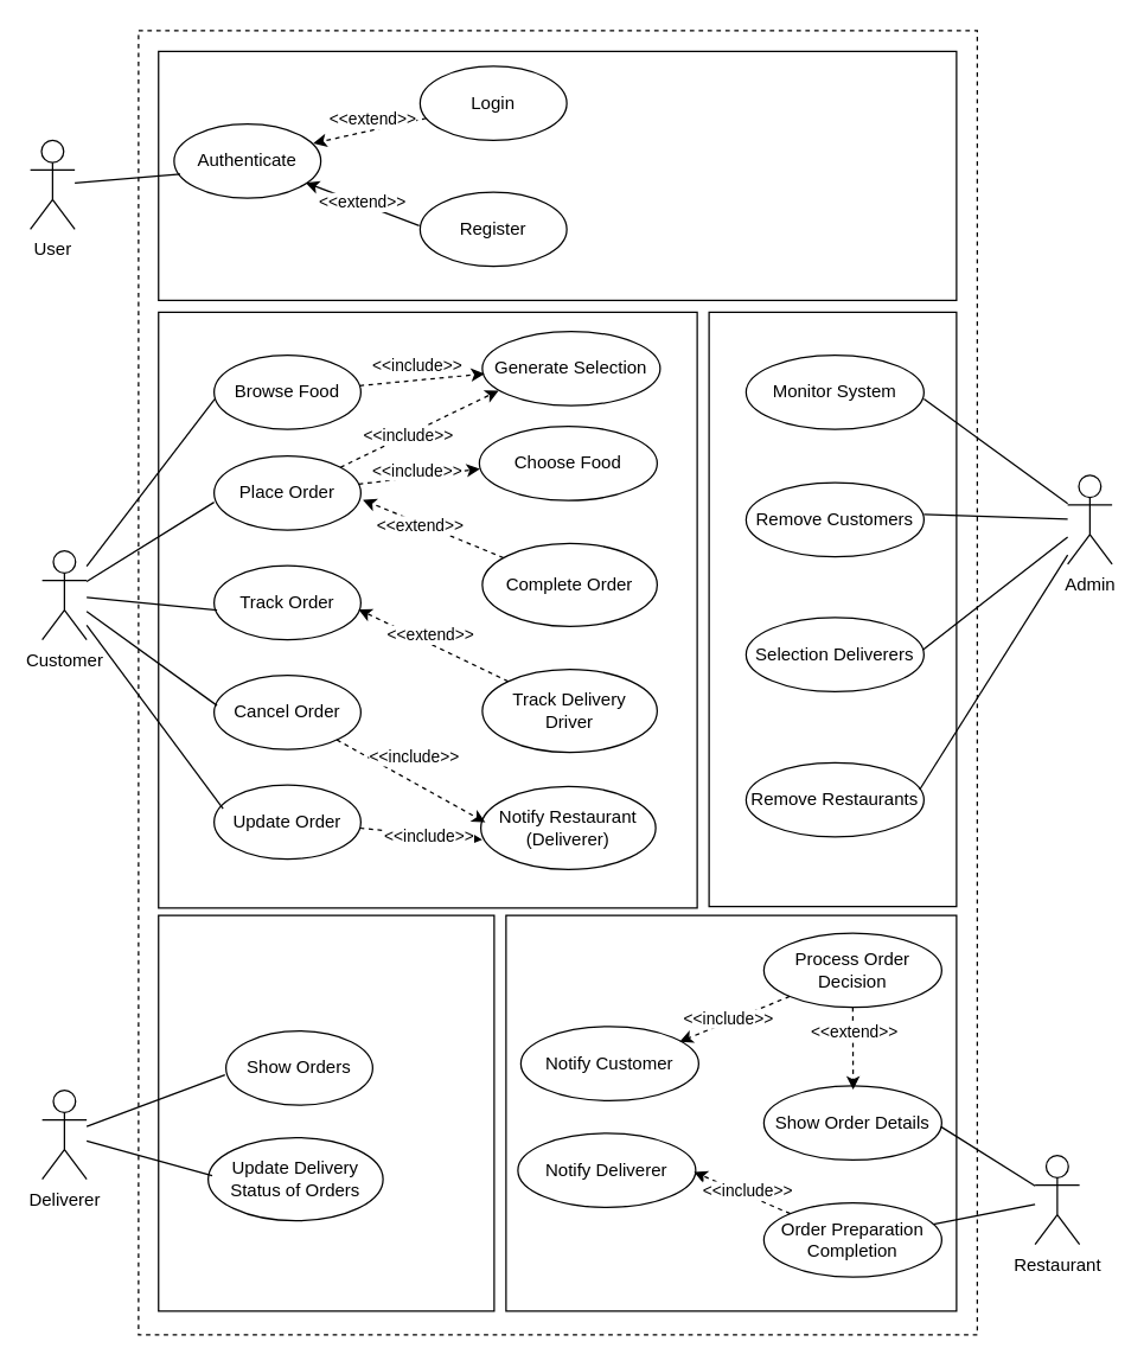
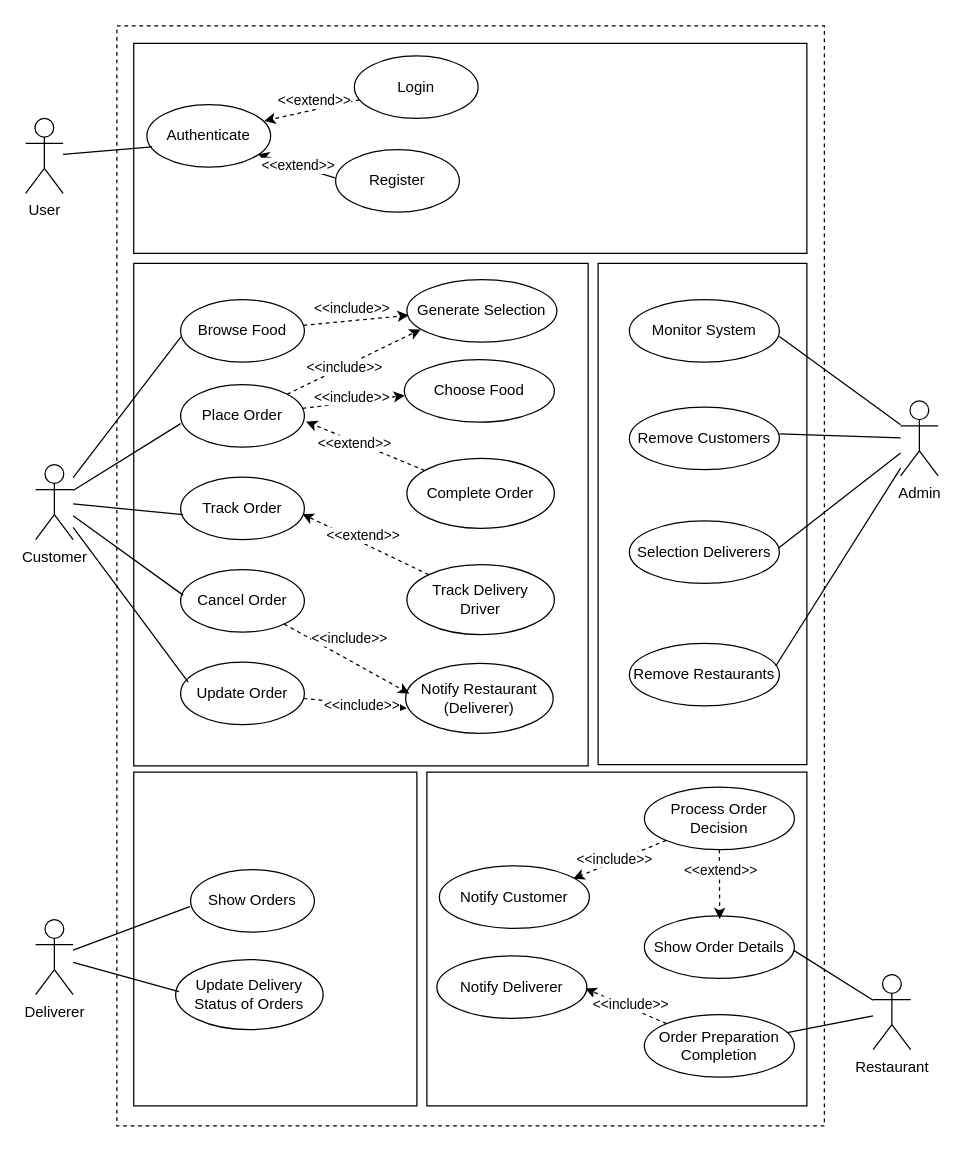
  <mxCell id="0" />
  <mxCell id="1" parent="0" />
  <mxCell id="2" value="" style="rounded=0;whiteSpace=wrap;html=1;dashed=1;" vertex="1" parent="1"><mxGeometry x="93" y="20" width="566" height="880" as="geometry" /></mxCell>
  <mxCell id="3" value="" style="rounded=0;whiteSpace=wrap;html=1;" vertex="1" parent="1"><mxGeometry x="341" y="617" width="304" height="267" as="geometry" /></mxCell>
  <mxCell id="4" value="" style="rounded=0;whiteSpace=wrap;html=1;" vertex="1" parent="1"><mxGeometry x="106.5" y="617" width="226.5" height="267" as="geometry" /></mxCell>
  <mxCell id="5" value="" style="rounded=0;whiteSpace=wrap;html=1;" vertex="1" parent="1"><mxGeometry x="478" y="210" width="167" height="401" as="geometry" /></mxCell>
  <mxCell id="6" value="" style="rounded=0;whiteSpace=wrap;html=1;" vertex="1" parent="1"><mxGeometry x="106.5" y="210" width="363.5" height="402" as="geometry" /></mxCell>
  <mxCell id="7" value="" style="rounded=0;whiteSpace=wrap;html=1;" vertex="1" parent="1"><mxGeometry x="106.5" y="34" width="538.5" height="168" as="geometry" /></mxCell>
  <mxCell id="8" value="&lt;div&gt;User&lt;/div&gt;&lt;div&gt;&lt;br&gt;&lt;/div&gt;" style="shape=umlActor;verticalLabelPosition=bottom;verticalAlign=top;html=1;outlineConnect=0;" vertex="1" parent="1"><mxGeometry x="20" y="94" width="30" height="60" as="geometry" /></mxCell>
  <mxCell id="9" value="Customer" style="shape=umlActor;verticalLabelPosition=bottom;verticalAlign=top;html=1;outlineConnect=0;" vertex="1" parent="1"><mxGeometry x="28" y="371" width="30" height="60" as="geometry" /></mxCell>
  <mxCell id="10" value="Deliverer" style="shape=umlActor;verticalLabelPosition=bottom;verticalAlign=top;html=1;outlineConnect=0;" vertex="1" parent="1"><mxGeometry x="28" y="735" width="30" height="60" as="geometry" /></mxCell>
  <mxCell id="11" style="rounded=0;orthogonalLoop=1;jettySize=auto;html=1;endArrow=none;endFill=0;" edge="1" parent="1" source="12" target="36"><mxGeometry relative="1" as="geometry" /></mxCell>
  <mxCell id="12" value="Restaurant" style="shape=umlActor;verticalLabelPosition=bottom;verticalAlign=top;html=1;outlineConnect=0;" vertex="1" parent="1"><mxGeometry x="698" y="779" width="30" height="60" as="geometry" /></mxCell>
  <mxCell id="13" value="Admin" style="shape=umlActor;verticalLabelPosition=bottom;verticalAlign=top;html=1;outlineConnect=0;" vertex="1" parent="1"><mxGeometry x="720" y="320" width="30" height="60" as="geometry" /></mxCell>
  <mxCell id="14" value="Authenticate" style="ellipse;whiteSpace=wrap;html=1;" vertex="1" parent="1"><mxGeometry x="117" y="83" width="99" height="50" as="geometry" /></mxCell>
  <mxCell id="15" value="&lt;div&gt;Login&lt;/div&gt;" style="ellipse;whiteSpace=wrap;html=1;" vertex="1" parent="1"><mxGeometry x="283" y="44" width="99" height="50" as="geometry" /></mxCell>
- <mxCell id="16" value="Register" style="ellipse;whiteSpace=wrap;html=1;" vertex="1" parent="1"><mxGeometry x="283" y="129" width="99" height="50" as="geometry" /></mxCell>
+ <mxCell id="16" value="Register" style="ellipse;whiteSpace=wrap;html=1;" vertex="1" parent="1"><mxGeometry x="268" y="119" width="99" height="50" as="geometry" /></mxCell>
  <mxCell id="17" value="Browse Food" style="ellipse;whiteSpace=wrap;html=1;" vertex="1" parent="1"><mxGeometry x="144" y="239" width="99" height="50" as="geometry" /></mxCell>
  <mxCell id="18" value="&lt;div&gt;Choose Food&lt;/div&gt;" style="ellipse;whiteSpace=wrap;html=1;" vertex="1" parent="1"><mxGeometry x="323" y="287" width="120" height="50" as="geometry" /></mxCell>
  <mxCell id="19" value="Place Order" style="ellipse;whiteSpace=wrap;html=1;" vertex="1" parent="1"><mxGeometry x="144" y="307" width="99" height="50" as="geometry" /></mxCell>
  <mxCell id="20" value="Track Order" style="ellipse;whiteSpace=wrap;html=1;" vertex="1" parent="1"><mxGeometry x="144" y="381" width="99" height="50" as="geometry" /></mxCell>
  <mxCell id="21" value="Cancel Order" style="ellipse;whiteSpace=wrap;html=1;" vertex="1" parent="1"><mxGeometry x="144" y="455" width="99" height="50" as="geometry" /></mxCell>
  <mxCell id="22" value="Update Order" style="ellipse;whiteSpace=wrap;html=1;" vertex="1" parent="1"><mxGeometry x="144" y="529" width="99" height="50" as="geometry" /></mxCell>
  <mxCell id="23" value="&lt;div&gt;Notify Restaurant&lt;/div&gt;&lt;div&gt;(Deliverer)&lt;br&gt;&lt;/div&gt;" style="ellipse;whiteSpace=wrap;html=1;" vertex="1" parent="1"><mxGeometry x="324" y="530" width="118" height="56" as="geometry" /></mxCell>
  <mxCell id="24" value="&lt;div&gt;Track Delivery&lt;/div&gt;&lt;div&gt;Driver&lt;/div&gt;" style="ellipse;whiteSpace=wrap;html=1;" vertex="1" parent="1"><mxGeometry x="325" y="451" width="118" height="56" as="geometry" /></mxCell>
  <mxCell id="25" value="Complete Order" style="ellipse;whiteSpace=wrap;html=1;" vertex="1" parent="1"><mxGeometry x="325" y="366" width="118" height="56" as="geometry" /></mxCell>
  <mxCell id="26" value="Monitor System" style="ellipse;whiteSpace=wrap;html=1;" vertex="1" parent="1"><mxGeometry x="503" y="239" width="120" height="50" as="geometry" /></mxCell>
  <mxCell id="27" value="Remove Customers" style="ellipse;whiteSpace=wrap;html=1;" vertex="1" parent="1"><mxGeometry x="503" y="325" width="120" height="50" as="geometry" /></mxCell>
  <mxCell id="28" value="Selection Deliverers" style="ellipse;whiteSpace=wrap;html=1;" vertex="1" parent="1"><mxGeometry x="503" y="416" width="120" height="50" as="geometry" /></mxCell>
  <mxCell id="29" value="Remove Restaurants" style="ellipse;whiteSpace=wrap;html=1;" vertex="1" parent="1"><mxGeometry x="503" y="514" width="120" height="50" as="geometry" /></mxCell>
  <mxCell id="30" value="Show Orders" style="ellipse;whiteSpace=wrap;html=1;" vertex="1" parent="1"><mxGeometry x="152" y="695" width="99" height="50" as="geometry" /></mxCell>
  <mxCell id="31" value="&lt;div&gt;Update Delivery&lt;/div&gt;&lt;div&gt;Status of Orders&lt;br&gt;&lt;/div&gt;" style="ellipse;whiteSpace=wrap;html=1;" vertex="1" parent="1"><mxGeometry x="140" y="767" width="118" height="56" as="geometry" /></mxCell>
  <mxCell id="32" value="Notify Customer" style="ellipse;whiteSpace=wrap;html=1;" vertex="1" parent="1"><mxGeometry x="351" y="692" width="120" height="50" as="geometry" /></mxCell>
  <mxCell id="33" value="Notify Deliverer" style="ellipse;whiteSpace=wrap;html=1;" vertex="1" parent="1"><mxGeometry x="349" y="764" width="120" height="50" as="geometry" /></mxCell>
  <mxCell id="34" value="&lt;div&gt;Process Order&lt;/div&gt;&lt;div&gt;Decision&lt;br&gt;&lt;/div&gt;" style="ellipse;whiteSpace=wrap;html=1;" vertex="1" parent="1"><mxGeometry x="515" y="629" width="120" height="50" as="geometry" /></mxCell>
  <mxCell id="35" value="Show Order Details" style="ellipse;whiteSpace=wrap;html=1;" vertex="1" parent="1"><mxGeometry x="515" y="732" width="120" height="50" as="geometry" /></mxCell>
  <mxCell id="36" value="&lt;div&gt;Order Preparation&lt;/div&gt;&lt;div&gt;Completion&lt;br&gt;&lt;/div&gt;" style="ellipse;whiteSpace=wrap;html=1;" vertex="1" parent="1"><mxGeometry x="515" y="811" width="120" height="50" as="geometry" /></mxCell>
  <mxCell id="37" style="rounded=0;orthogonalLoop=1;jettySize=auto;html=1;entryX=0.949;entryY=0.26;entryDx=0;entryDy=0;entryPerimeter=0;dashed=1;" edge="1" parent="1" source="15" target="14"><mxGeometry relative="1" as="geometry" /></mxCell>
  <mxCell id="38" value="&amp;lt;&amp;lt;extend&amp;gt;&amp;gt;" style="edgeLabel;html=1;align=center;verticalAlign=middle;resizable=0;points=[];" vertex="1" connectable="0" parent="37"><mxGeometry x="0.273" relative="1" as="geometry"><mxPoint x="12" y="-10" as="offset" /></mxGeometry></mxCell>
  <mxCell id="39" style="rounded=0;orthogonalLoop=1;jettySize=auto;html=1;entryX=0.897;entryY=0.792;entryDx=0;entryDy=0;entryPerimeter=0;exitX=-0.006;exitY=0.453;exitDx=0;exitDy=0;exitPerimeter=0;" edge="1" parent="1" source="16" target="14"><mxGeometry relative="1" as="geometry" /></mxCell>
  <mxCell id="40" value="&amp;lt;&amp;lt;extend&amp;gt;&amp;gt;" style="edgeLabel;html=1;align=center;verticalAlign=middle;resizable=0;points=[];" vertex="1" connectable="0" parent="39"><mxGeometry x="0.152" relative="1" as="geometry"><mxPoint x="5" y="1" as="offset" /></mxGeometry></mxCell>
  <mxCell id="41" style="rounded=0;orthogonalLoop=1;jettySize=auto;html=1;entryX=0.004;entryY=0.592;entryDx=0;entryDy=0;entryPerimeter=0;endArrow=none;endFill=0;" edge="1" parent="1" source="9" target="17"><mxGeometry relative="1" as="geometry" /></mxCell>
  <mxCell id="42" style="rounded=0;orthogonalLoop=1;jettySize=auto;html=1;entryX=0;entryY=0.624;entryDx=0;entryDy=0;entryPerimeter=0;endArrow=none;endFill=0;" edge="1" parent="1" source="9" target="19"><mxGeometry relative="1" as="geometry" /></mxCell>
  <mxCell id="43" style="rounded=0;orthogonalLoop=1;jettySize=auto;html=1;entryX=0.02;entryY=0.6;entryDx=0;entryDy=0;entryPerimeter=0;endArrow=none;endFill=0;" edge="1" parent="1" source="9" target="20"><mxGeometry relative="1" as="geometry" /></mxCell>
  <mxCell id="44" style="rounded=0;orthogonalLoop=1;jettySize=auto;html=1;entryX=0.02;entryY=0.408;entryDx=0;entryDy=0;entryPerimeter=0;endArrow=none;endFill=0;" edge="1" parent="1" source="9" target="21"><mxGeometry relative="1" as="geometry" /></mxCell>
  <mxCell id="45" style="rounded=0;orthogonalLoop=1;jettySize=auto;html=1;entryX=0.061;entryY=0.32;entryDx=0;entryDy=0;entryPerimeter=0;endArrow=none;endFill=0;" edge="1" parent="1" source="9" target="22"><mxGeometry relative="1" as="geometry" /></mxCell>
  <mxCell id="46" style="rounded=0;orthogonalLoop=1;jettySize=auto;html=1;entryX=0.042;entryY=0.676;entryDx=0;entryDy=0;entryPerimeter=0;endArrow=none;endFill=0;" edge="1" parent="1" source="8" target="14"><mxGeometry relative="1" as="geometry" /></mxCell>
  <mxCell id="47" style="rounded=0;orthogonalLoop=1;jettySize=auto;html=1;entryX=-0.007;entryY=0.593;entryDx=0;entryDy=0;entryPerimeter=0;endArrow=none;endFill=0;" edge="1" parent="1" source="10" target="30"><mxGeometry relative="1" as="geometry" /></mxCell>
  <mxCell id="48" style="rounded=0;orthogonalLoop=1;jettySize=auto;html=1;entryX=0.023;entryY=0.458;entryDx=0;entryDy=0;entryPerimeter=0;endArrow=none;endFill=0;" edge="1" parent="1" source="10" target="31"><mxGeometry relative="1" as="geometry" /></mxCell>
  <mxCell id="49" style="rounded=0;orthogonalLoop=1;jettySize=auto;html=1;entryX=0.996;entryY=0.552;entryDx=0;entryDy=0;entryPerimeter=0;endArrow=none;endFill=0;" edge="1" parent="1" source="12" target="35"><mxGeometry relative="1" as="geometry" /></mxCell>
  <mxCell id="50" style="rounded=0;orthogonalLoop=1;jettySize=auto;html=1;entryX=1;entryY=0.589;entryDx=0;entryDy=0;entryPerimeter=0;endArrow=none;endFill=0;" edge="1" parent="1" source="13" target="26"><mxGeometry relative="1" as="geometry" /></mxCell>
  <mxCell id="51" style="rounded=0;orthogonalLoop=1;jettySize=auto;html=1;entryX=1;entryY=0.428;entryDx=0;entryDy=0;entryPerimeter=0;endArrow=none;endFill=0;" edge="1" parent="1" source="13" target="27"><mxGeometry relative="1" as="geometry" /></mxCell>
  <mxCell id="52" style="rounded=0;orthogonalLoop=1;jettySize=auto;html=1;entryX=0.993;entryY=0.437;entryDx=0;entryDy=0;entryPerimeter=0;endArrow=none;endFill=0;" edge="1" parent="1" source="13" target="28"><mxGeometry relative="1" as="geometry" /></mxCell>
  <mxCell id="53" style="rounded=0;orthogonalLoop=1;jettySize=auto;html=1;entryX=0.976;entryY=0.362;entryDx=0;entryDy=0;entryPerimeter=0;endArrow=none;endFill=0;" edge="1" parent="1" source="13" target="29"><mxGeometry relative="1" as="geometry" /></mxCell>
  <mxCell id="54" style="rounded=0;orthogonalLoop=1;jettySize=auto;html=1;entryX=0.003;entryY=0.573;entryDx=0;entryDy=0;entryPerimeter=0;dashed=1;" edge="1" parent="1" source="19" target="18"><mxGeometry relative="1" as="geometry" /></mxCell>
  <mxCell id="55" value="&amp;lt;&amp;lt;include&amp;gt;&amp;gt;" style="edgeLabel;html=1;align=center;verticalAlign=middle;resizable=0;points=[];" vertex="1" connectable="0" parent="54"><mxGeometry x="-0.206" y="1" relative="1" as="geometry"><mxPoint x="6" y="-4" as="offset" /></mxGeometry></mxCell>
  <mxCell id="56" style="rounded=0;orthogonalLoop=1;jettySize=auto;html=1;entryX=1.014;entryY=0.592;entryDx=0;entryDy=0;entryPerimeter=0;dashed=1;" edge="1" parent="1" source="25" target="19"><mxGeometry relative="1" as="geometry" /></mxCell>
  <mxCell id="57" value="&amp;lt;&amp;lt;extend&amp;gt;&amp;gt;" style="edgeLabel;html=1;align=center;verticalAlign=middle;resizable=0;points=[];" vertex="1" connectable="0" parent="56"><mxGeometry x="0.491" relative="1" as="geometry"><mxPoint x="14" y="7" as="offset" /></mxGeometry></mxCell>
  <mxCell id="58" style="rounded=0;orthogonalLoop=1;jettySize=auto;html=1;entryX=0.984;entryY=0.59;entryDx=0;entryDy=0;entryPerimeter=0;dashed=1;" edge="1" parent="1" source="24" target="20"><mxGeometry relative="1" as="geometry" /></mxCell>
  <mxCell id="59" value="&amp;lt;&amp;lt;extend&amp;gt;&amp;gt;" style="edgeLabel;html=1;align=center;verticalAlign=middle;resizable=0;points=[];" vertex="1" connectable="0" parent="58"><mxGeometry x="0.375" relative="1" as="geometry"><mxPoint x="16" y="2" as="offset" /></mxGeometry></mxCell>
  <mxCell id="60" style="rounded=0;orthogonalLoop=1;jettySize=auto;html=1;entryX=0.026;entryY=0.433;entryDx=0;entryDy=0;entryPerimeter=0;dashed=1;" edge="1" parent="1" source="21" target="23"><mxGeometry relative="1" as="geometry" /></mxCell>
  <mxCell id="61" value="&amp;lt;&amp;lt;include&amp;gt;&amp;gt;" style="edgeLabel;html=1;align=center;verticalAlign=middle;resizable=0;points=[];" vertex="1" connectable="0" parent="60"><mxGeometry x="-0.55" y="-1" relative="1" as="geometry"><mxPoint x="29" y="-3" as="offset" /></mxGeometry></mxCell>
  <mxCell id="62" style="rounded=0;orthogonalLoop=1;jettySize=auto;html=1;entryX=0.008;entryY=0.641;entryDx=0;entryDy=0;entryPerimeter=0;dashed=1;" edge="1" parent="1" source="22" target="23"><mxGeometry relative="1" as="geometry" /></mxCell>
  <mxCell id="63" value="&amp;lt;&amp;lt;include&amp;gt;&amp;gt;" style="edgeLabel;html=1;align=center;verticalAlign=middle;resizable=0;points=[];" vertex="1" connectable="0" parent="62"><mxGeometry x="-0.495" relative="1" as="geometry"><mxPoint x="25" y="3" as="offset" /></mxGeometry></mxCell>
  <mxCell id="64" style="rounded=0;orthogonalLoop=1;jettySize=auto;html=1;entryX=0.893;entryY=0.205;entryDx=0;entryDy=0;entryPerimeter=0;dashed=1;" edge="1" parent="1" source="34" target="32"><mxGeometry relative="1" as="geometry" /></mxCell>
  <mxCell id="65" value="&amp;lt;&amp;lt;include&amp;gt;&amp;gt;" style="edgeLabel;html=1;align=center;verticalAlign=middle;resizable=0;points=[];" vertex="1" connectable="0" parent="64"><mxGeometry x="0.426" y="-1" relative="1" as="geometry"><mxPoint x="11" y="-6" as="offset" /></mxGeometry></mxCell>
  <mxCell id="66" style="rounded=0;orthogonalLoop=1;jettySize=auto;html=1;entryX=0.502;entryY=0.052;entryDx=0;entryDy=0;entryPerimeter=0;dashed=1;" edge="1" parent="1" source="34" target="35"><mxGeometry relative="1" as="geometry" /></mxCell>
  <mxCell id="67" value="&amp;lt;&amp;lt;extend&amp;gt;&amp;gt;" style="edgeLabel;html=1;align=center;verticalAlign=middle;resizable=0;points=[];" vertex="1" connectable="0" parent="66"><mxGeometry x="-0.384" relative="1" as="geometry"><mxPoint as="offset" /></mxGeometry></mxCell>
  <mxCell id="68" style="rounded=0;orthogonalLoop=1;jettySize=auto;html=1;entryX=0.99;entryY=0.523;entryDx=0;entryDy=0;entryPerimeter=0;dashed=1;" edge="1" parent="1" source="36" target="33"><mxGeometry relative="1" as="geometry" /></mxCell>
  <mxCell id="69" value="&amp;lt;&amp;lt;include&amp;gt;&amp;gt;" style="edgeLabel;html=1;align=center;verticalAlign=middle;resizable=0;points=[];" vertex="1" connectable="0" parent="68"><mxGeometry x="0.357" y="-1" relative="1" as="geometry"><mxPoint x="14" y="4" as="offset" /></mxGeometry></mxCell>
  <mxCell id="70" value="&lt;div&gt;Generate Selection&lt;/div&gt;" style="ellipse;whiteSpace=wrap;html=1;" vertex="1" parent="1"><mxGeometry x="325" width="120" height="50" as="geometry" y="223" /></mxCell>
  <mxCell id="71" style="rounded=0;orthogonalLoop=1;jettySize=auto;html=1;entryX=0.012;entryY=0.57;entryDx=0;entryDy=0;entryPerimeter=0;dashed=1;" edge="1" parent="1" source="17" target="70"><mxGeometry relative="1" as="geometry" /></mxCell>
  <mxCell id="72" value="&amp;lt;&amp;lt;include&amp;gt;&amp;gt;" style="edgeLabel;html=1;align=center;verticalAlign=middle;resizable=0;points=[];" vertex="1" connectable="0" parent="71"><mxGeometry x="-0.393" relative="1" as="geometry"><mxPoint x="12" y="-12" as="offset" /></mxGeometry></mxCell>
  <mxCell id="73" style="rounded=0;orthogonalLoop=1;jettySize=auto;html=1;entryX=0.092;entryY=0.797;entryDx=0;entryDy=0;entryPerimeter=0;dashed=1;" edge="1" parent="1" source="19" target="70"><mxGeometry relative="1" as="geometry" /></mxCell>
  <mxCell id="74" value="&amp;lt;&amp;lt;include&amp;gt;&amp;gt;" style="edgeLabel;html=1;align=center;verticalAlign=middle;resizable=0;points=[];" vertex="1" connectable="0" parent="73"><mxGeometry x="-0.161" relative="1" as="geometry"><mxPoint as="offset" /></mxGeometry></mxCell>
